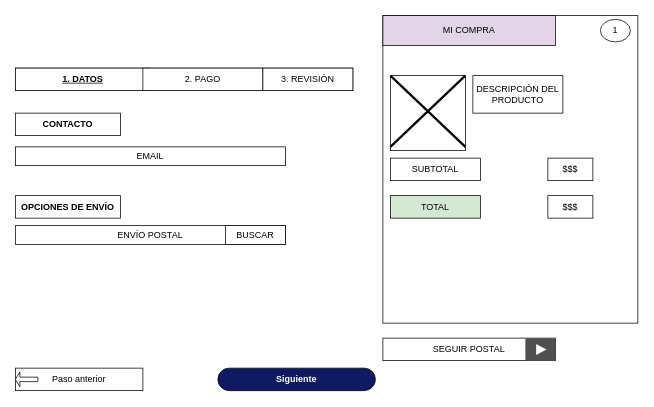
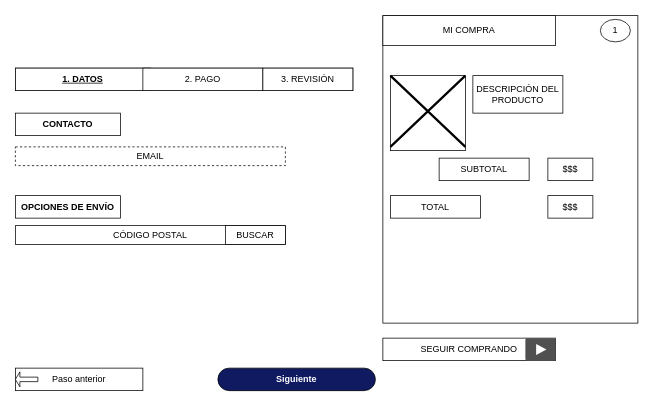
  <mxCell id="0" />
  <mxCell id="1" parent="0" />
  <mxCell id="2" value="&lt;span style=&quot;color: rgba(0, 0, 0, 0); font-family: monospace; font-size: 0px; text-align: start;&quot;&gt;%3CmxGraphModel%3E%3Croot%3E%3CmxCell%20id%3D%220%22%2F%3E%3CmxCell%20id%3D%221%22%20parent%3D%220%22%2F%3E%3CmxCell%20id%3D%222%22%20value%3D%221.%20DATOS%22%20style%3D%22rounded%3D0%3BwhiteSpace%3Dwrap%3Bhtml%3D1%3B%22%20vertex%3D%221%22%20parent%3D%221%22%3E%3CmxGeometry%20y%3D%2270%22%20width%3D%2290%22%20height%3D%2230%22%20as%3D%22geometry%22%2F%3E%3C%2FmxCell%3E%3C%2Froot%3E%3C%2FmxGraphModel%3E&lt;/span&gt;" style="rounded=0;whiteSpace=wrap;html=1;" parent="1" vertex="1"><mxGeometry y="90" width="450" height="30" as="geometry" x="20" /></mxCell>
  <mxCell id="3" value="" style="rounded=0;whiteSpace=wrap;html=1;" parent="1" vertex="1"><mxGeometry x="510" width="340" height="410" as="geometry" y="20" /></mxCell>
- <mxCell id="4" value="MI COMPRA" style="rounded=0;whiteSpace=wrap;html=1;fillColor=#e1d5e7;" parent="1" vertex="1"><mxGeometry x="510" width="230" height="40" as="geometry" y="20" /></mxCell>
+ <mxCell id="4" value="MI COMPRA" style="rounded=0;whiteSpace=wrap;html=1;" parent="1" vertex="1"><mxGeometry x="510" width="230" height="40" as="geometry" y="20" /></mxCell>
  <mxCell id="5" value="1" style="ellipse;whiteSpace=wrap;html=1;" parent="1" vertex="1"><mxGeometry x="800" y="25" width="40" height="30" as="geometry" /></mxCell>
  <mxCell id="6" value="" style="whiteSpace=wrap;html=1;aspect=fixed;" parent="1" vertex="1"><mxGeometry x="520" y="100" width="100" height="100" as="geometry" /></mxCell>
  <mxCell id="7" value="" style="shape=umlDestroy;whiteSpace=wrap;html=1;strokeWidth=3;" parent="1" vertex="1"><mxGeometry x="520" y="100" width="100" height="95" as="geometry" /></mxCell>
  <mxCell id="8" value="&lt;u&gt;&lt;b&gt;1. DATOS&lt;/b&gt;&lt;/u&gt;" style="rounded=0;whiteSpace=wrap;html=1;" parent="1" vertex="1"><mxGeometry y="90" width="180" height="30" as="geometry" x="20" /></mxCell>
  <mxCell id="9" value="2. PAGO" style="rounded=0;whiteSpace=wrap;html=1;" parent="1" vertex="1"><mxGeometry x="190" y="90" width="160" height="30" as="geometry" /></mxCell>
  <mxCell id="10" value="3. REVISIÓN" style="rounded=0;whiteSpace=wrap;html=1;" parent="1" vertex="1"><mxGeometry x="350" y="90" width="120" height="30" as="geometry" /></mxCell>
  <mxCell id="11" value="DESCRIPCIÓN DEL PRODUCTO" style="rounded=0;whiteSpace=wrap;html=1;" parent="1" vertex="1"><mxGeometry x="630" y="100" width="120" height="50" as="geometry" /></mxCell>
- <mxCell id="12" value="SUBTOTAL" style="rounded=0;whiteSpace=wrap;html=1;" parent="1" vertex="1"><mxGeometry x="520" y="210" width="120" height="30" as="geometry" /></mxCell>
- <mxCell id="13" value="TOTAL" style="rounded=0;whiteSpace=wrap;html=1;fillColor=#d5e8d4;" parent="1" vertex="1"><mxGeometry x="520" y="260" width="120" height="30" as="geometry" /></mxCell>
+ <mxCell id="12" value="SUBTOTAL" style="rounded=0;whiteSpace=wrap;html=1;" parent="1" vertex="1"><mxGeometry x="585" y="210" width="120" height="30" as="geometry" /></mxCell>
+ <mxCell id="13" value="TOTAL" style="rounded=0;whiteSpace=wrap;html=1;" parent="1" vertex="1"><mxGeometry x="520" y="260" width="120" height="30" as="geometry" /></mxCell>
  <mxCell id="14" value="$$$" style="rounded=0;whiteSpace=wrap;html=1;" parent="1" vertex="1"><mxGeometry x="730" y="210" width="60" height="30" as="geometry" /></mxCell>
  <mxCell id="15" value="$$$" style="rounded=0;whiteSpace=wrap;html=1;" parent="1" vertex="1"><mxGeometry x="730" y="260" width="60" height="30" as="geometry" /></mxCell>
  <mxCell id="16" value="&lt;b&gt;CONTACTO&lt;/b&gt;" style="rounded=0;whiteSpace=wrap;html=1;" parent="1" vertex="1"><mxGeometry y="150" width="140" height="30" as="geometry" x="20" /></mxCell>
- <mxCell id="17" value="EMAIL" style="rounded=0;whiteSpace=wrap;html=1;" parent="1" vertex="1"><mxGeometry y="195" width="360" height="25" as="geometry" x="20" /></mxCell>
- <mxCell id="18" value="SEGUIR POSTAL" style="rounded=0;whiteSpace=wrap;html=1;" parent="1" vertex="1"><mxGeometry x="510" y="450" width="230" height="30" as="geometry" /></mxCell>
+ <mxCell id="17" value="EMAIL" style="rounded=0;whiteSpace=wrap;html=1;dashed=1;" parent="1" vertex="1"><mxGeometry y="195" width="360" height="25" as="geometry" x="20" /></mxCell>
+ <mxCell id="18" value="SEGUIR COMPRANDO" style="rounded=0;whiteSpace=wrap;html=1;" parent="1" vertex="1"><mxGeometry x="510" y="450" width="230" height="30" as="geometry" /></mxCell>
  <mxCell id="19" value="" style="sketch=0;pointerEvents=1;shadow=0;dashed=0;html=1;strokeColor=none;fillColor=#505050;labelPosition=center;verticalLabelPosition=bottom;verticalAlign=top;outlineConnect=0;align=center;shape=mxgraph.office.concepts.video_play;" parent="1" vertex="1"><mxGeometry x="700" y="450" width="40" height="30" as="geometry" /></mxCell>
  <mxCell id="20" value="&lt;b&gt;OPCIONES DE ENVÍO&lt;/b&gt;" style="rounded=0;whiteSpace=wrap;html=1;" parent="1" vertex="1"><mxGeometry x="20" y="260" width="140" height="30" as="geometry" /></mxCell>
- <mxCell id="21" value="ENVÍO POSTAL" style="rounded=0;whiteSpace=wrap;html=1;" parent="1" vertex="1"><mxGeometry y="300" width="360" height="25" as="geometry" x="20" /></mxCell>
+ <mxCell id="21" value="CÓDIGO POSTAL" style="rounded=0;whiteSpace=wrap;html=1;" parent="1" vertex="1"><mxGeometry y="300" width="360" height="25" as="geometry" x="20" /></mxCell>
  <mxCell id="22" value="BUSCAR" style="rounded=0;whiteSpace=wrap;html=1;" parent="1" vertex="1"><mxGeometry x="300" y="300" width="80" height="25" as="geometry" /></mxCell>
  <mxCell id="23" value="&lt;font color=&quot;#ffffff&quot;&gt;&lt;b&gt;Siguiente&lt;/b&gt;&lt;/font&gt;" style="rounded=1;whiteSpace=wrap;html=1;arcSize=50;fillColor=#0F1A61;" vertex="1" parent="1"><mxGeometry x="290" y="490" width="210" height="30" as="geometry" /></mxCell>
  <mxCell id="24" value="Paso anterior" style="rounded=0;whiteSpace=wrap;html=1;" vertex="1" parent="1"><mxGeometry y="490" width="170" height="30" as="geometry" x="20" /></mxCell>
  <mxCell id="25" value="" style="shape=singleArrow;direction=west;whiteSpace=wrap;html=1;fillColor=#FFFFFF;" vertex="1" parent="1"><mxGeometry y="495" width="30" height="20" as="geometry" x="20" /></mxCell>
